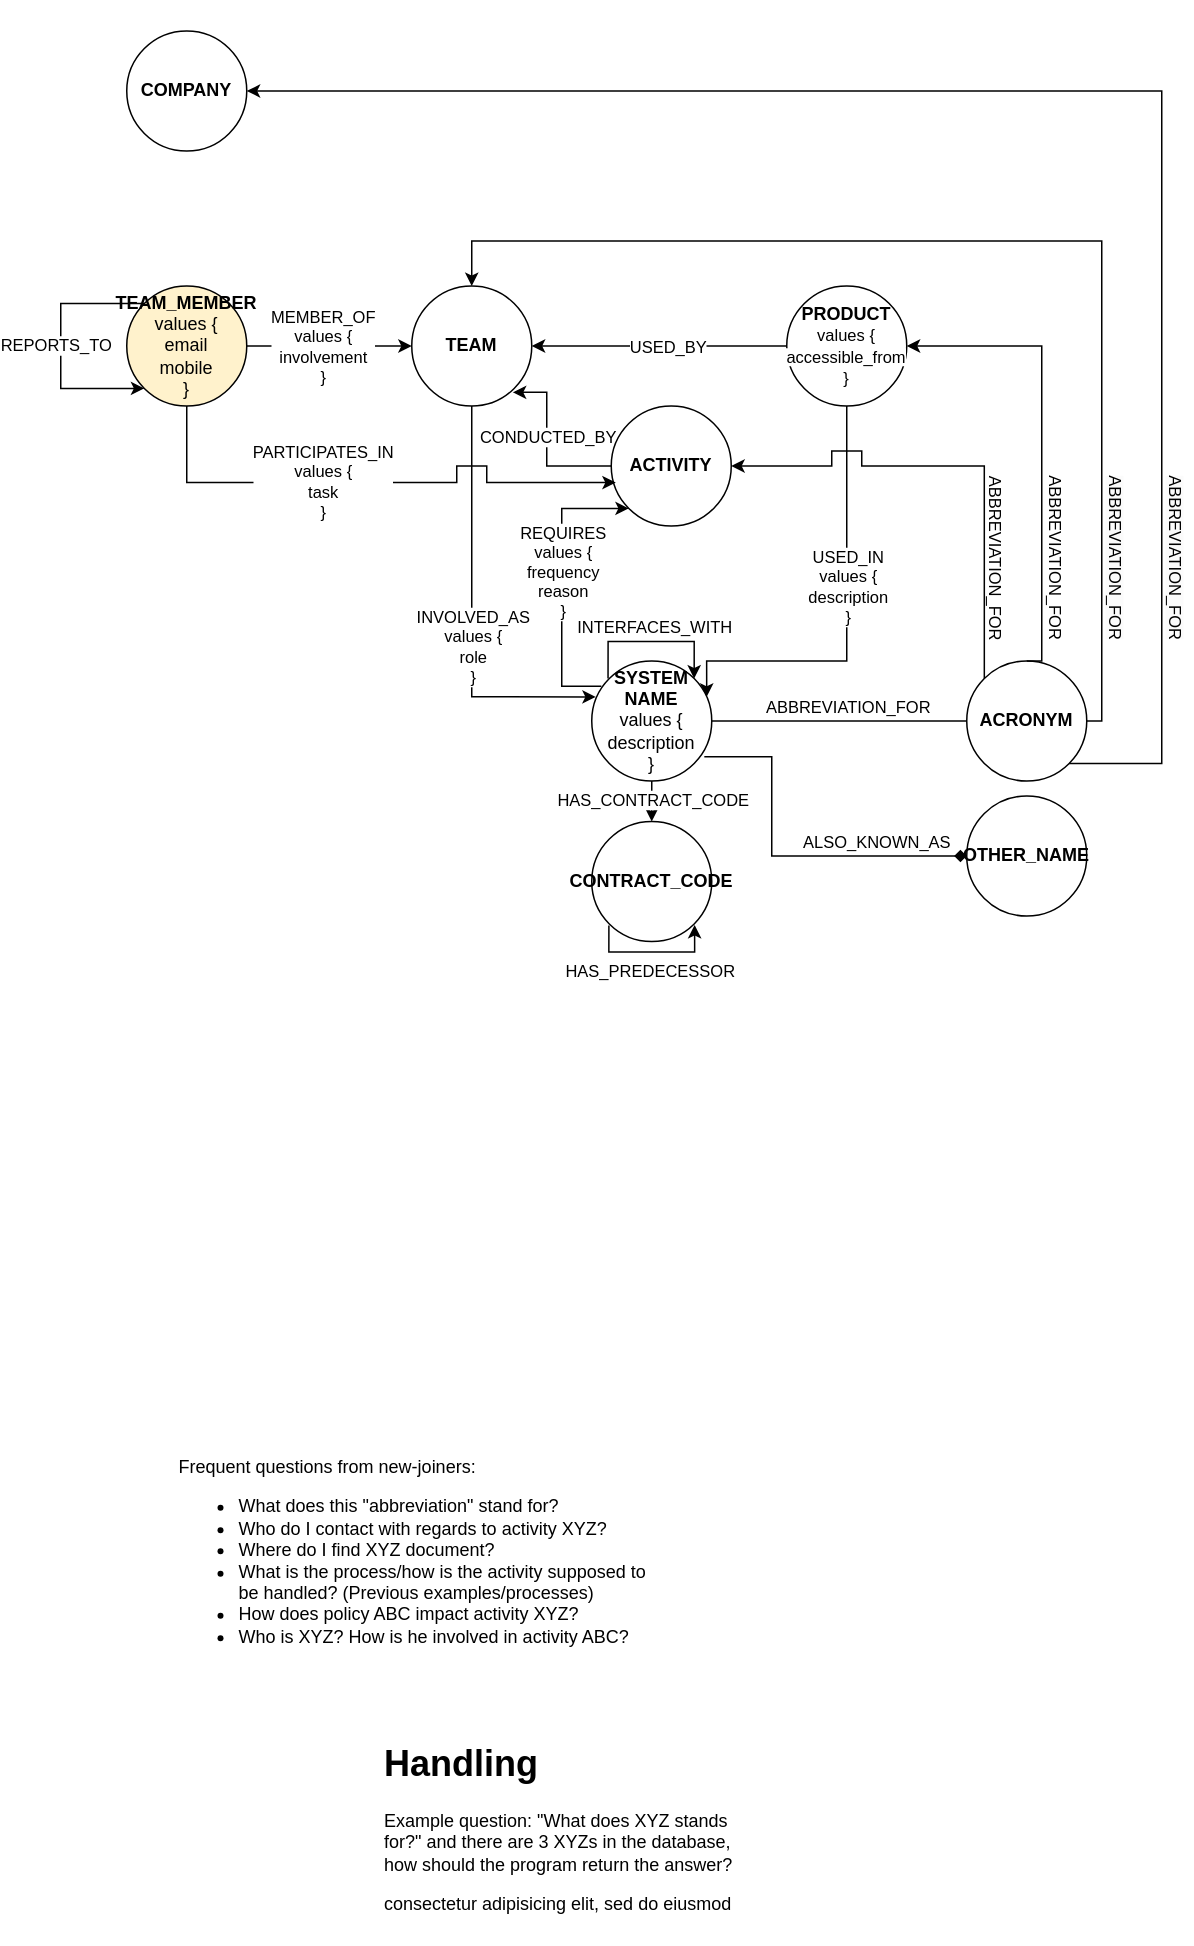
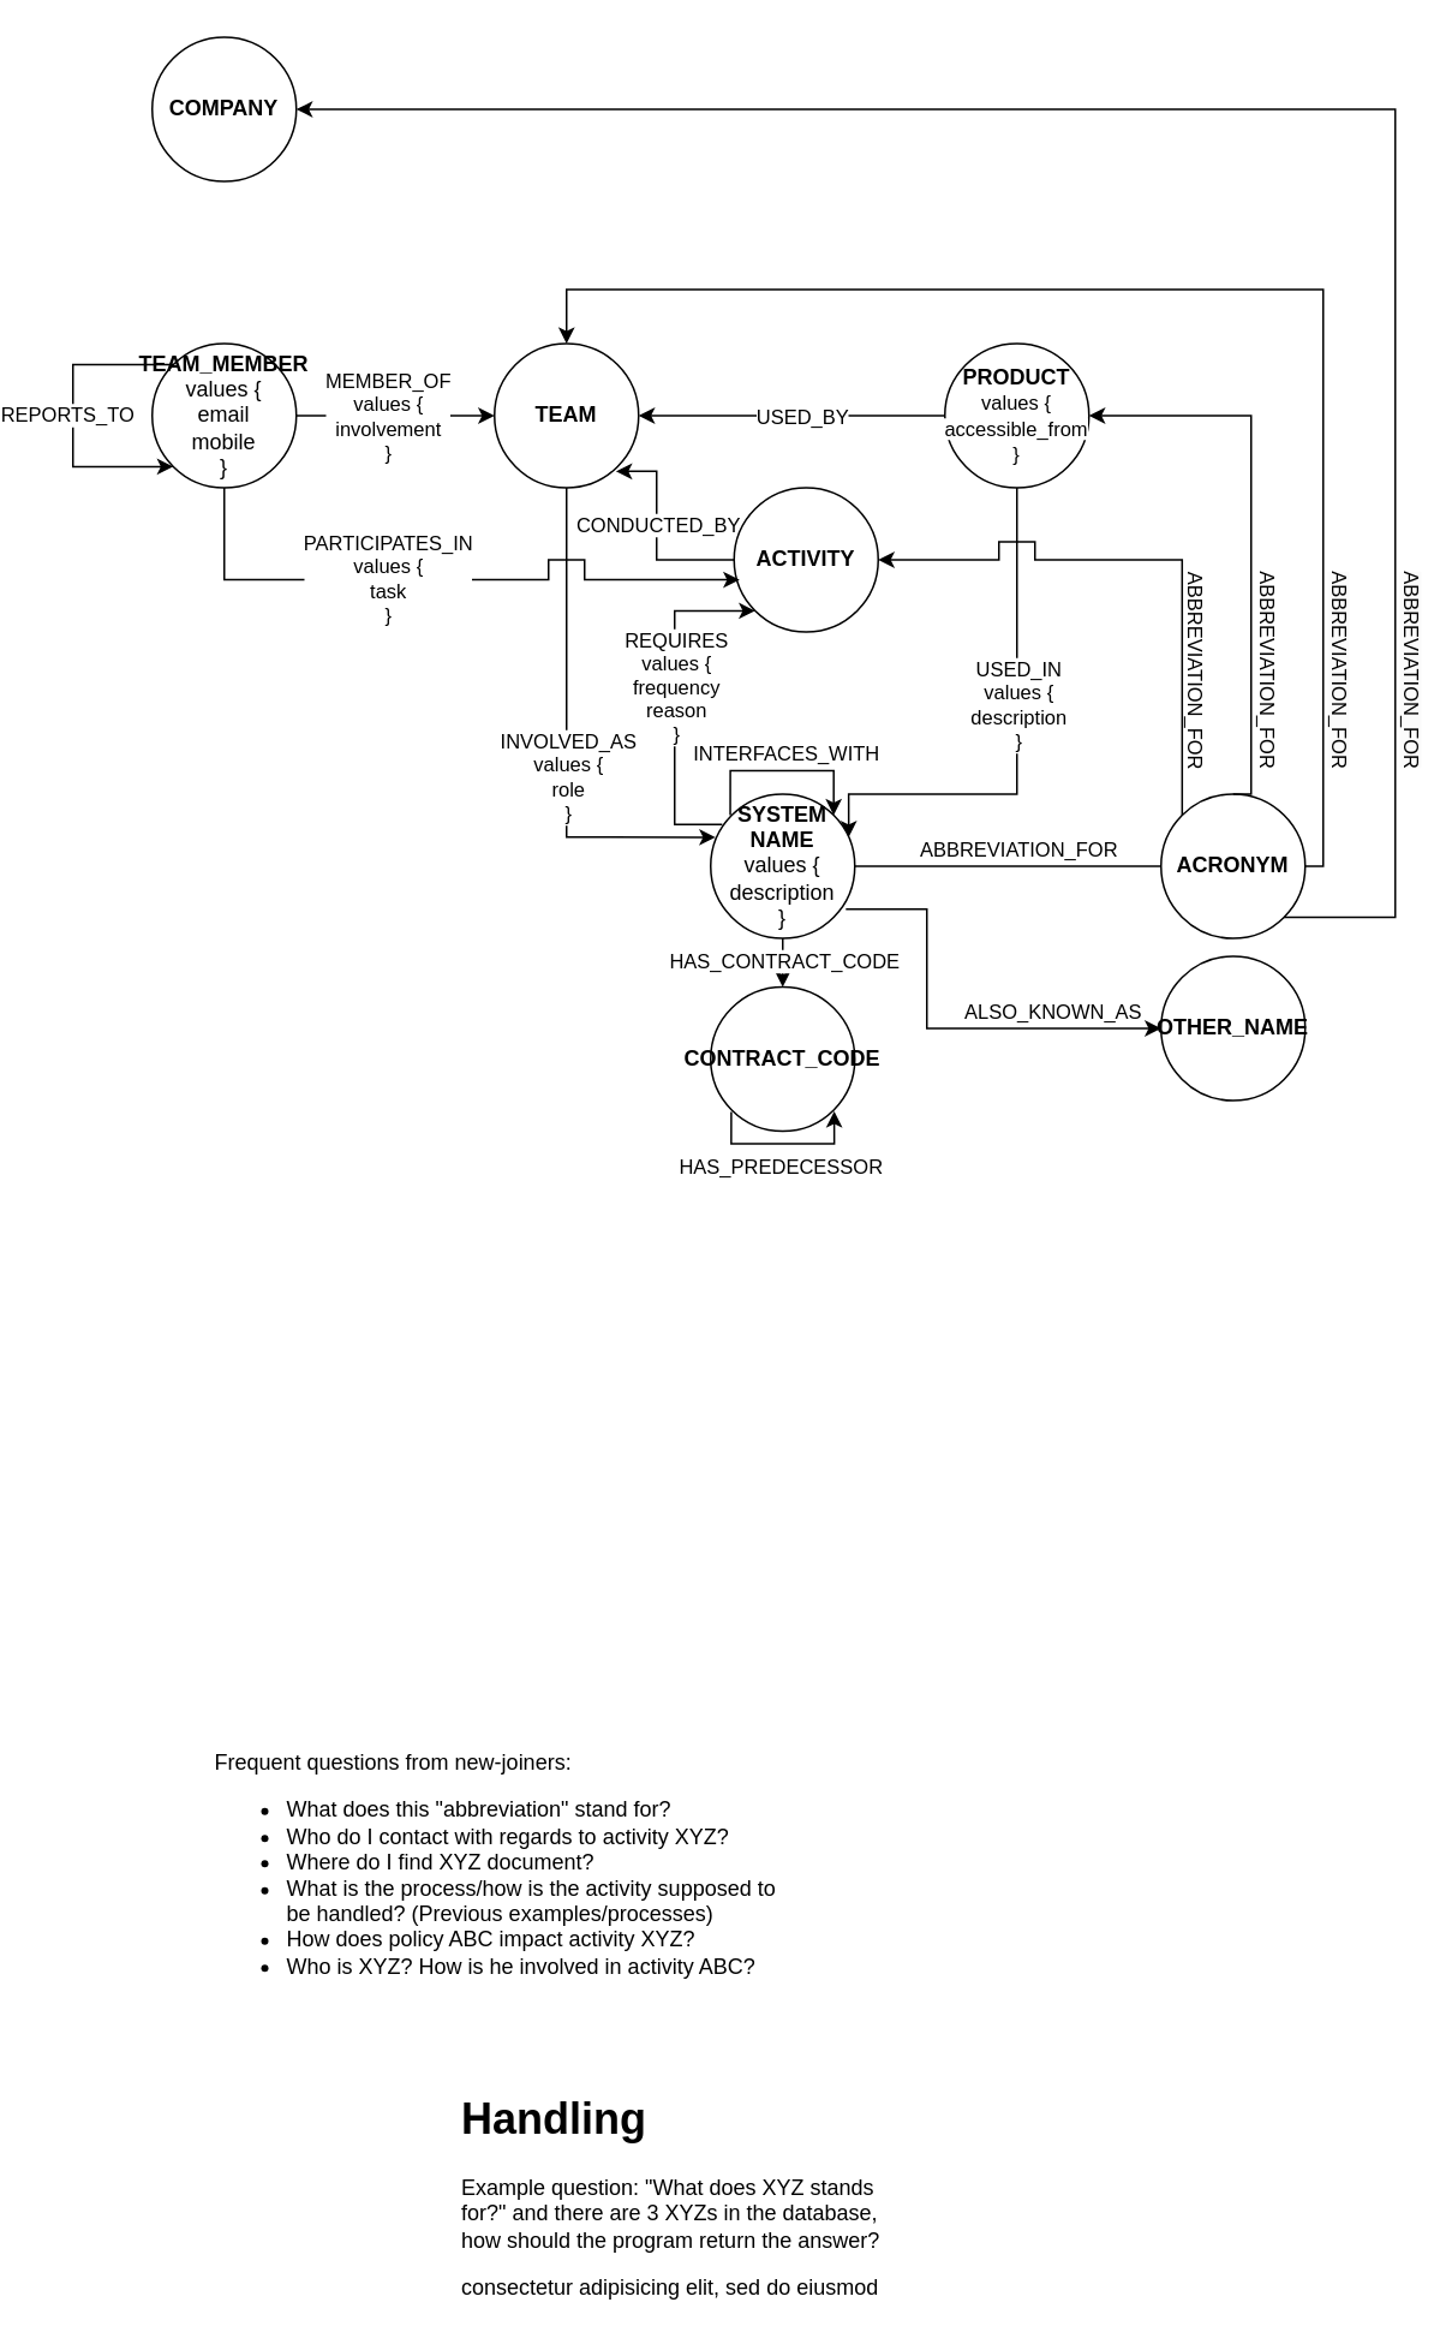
  <mxCell id="0" />
  <mxCell id="1" parent="0" />
  <mxCell id="2" style="edgeStyle=orthogonalEdgeStyle;rounded=0;orthogonalLoop=1;jettySize=auto;html=1;endArrow=none;" parent="1" source="7" target="6" edge="1"><mxGeometry relative="1" as="geometry" /></mxCell>
  <mxCell id="3" value="ABBREVIATION_FOR" style="edgeLabel;html=1;align=center;verticalAlign=middle;resizable=0;points=[];labelBackgroundColor=none;" parent="2" vertex="1" connectable="0"><mxGeometry x="-0.345" y="1" relative="1" as="geometry"><mxPoint x="-24" y="-11" as="offset" /></mxGeometry></mxCell>
  <mxCell id="4" style="edgeStyle=orthogonalEdgeStyle;rounded=0;orthogonalLoop=1;jettySize=auto;html=1;" parent="1" source="6" target="8" edge="1"><mxGeometry relative="1" as="geometry"><Array as="points"><mxPoint x="414" y="620" /><mxPoint x="414" y="620" /></Array></mxGeometry></mxCell>
  <mxCell id="5" value="HAS_CONTRACT_CODE" style="edgeLabel;html=1;align=center;verticalAlign=middle;resizable=0;points=[];labelBackgroundColor=default;" parent="4" vertex="1" connectable="0"><mxGeometry x="-0.565" y="3" relative="1" as="geometry"><mxPoint x="-3" y="6" as="offset" /></mxGeometry></mxCell>
  <mxCell id="6" value="&lt;b&gt;SYSTEM NAME&lt;/b&gt;&lt;br&gt;&lt;div&gt;values {&lt;/div&gt;&lt;div&gt;description&lt;/div&gt;&lt;div&gt;}&lt;/div&gt;" style="ellipse;whiteSpace=wrap;html=1;aspect=fixed;" parent="1" vertex="1"><mxGeometry x="374" y="440" width="80" height="80" as="geometry" /></mxCell>
  <mxCell id="7" value="&lt;b&gt;ACRONYM&lt;/b&gt;" style="ellipse;whiteSpace=wrap;html=1;aspect=fixed;" parent="1" vertex="1"><mxGeometry x="624" y="440" width="80" height="80" as="geometry" /></mxCell>
  <mxCell id="8" value="&lt;b&gt;CONTRACT_CODE&lt;/b&gt;" style="ellipse;whiteSpace=wrap;html=1;aspect=fixed;" parent="1" vertex="1"><mxGeometry x="374" y="547" width="80" height="80" as="geometry" /></mxCell>
  <mxCell id="9" value="&lt;b&gt;TEAM&lt;/b&gt;" style="ellipse;whiteSpace=wrap;html=1;aspect=fixed;" parent="1" vertex="1"><mxGeometry x="254" y="190" width="80" height="80" as="geometry" /></mxCell>
  <mxCell id="10" style="edgeStyle=orthogonalEdgeStyle;rounded=0;orthogonalLoop=1;jettySize=auto;html=1;entryX=0;entryY=0.5;entryDx=0;entryDy=0;" parent="1" source="12" target="9" edge="1"><mxGeometry relative="1" as="geometry" /></mxCell>
  <mxCell id="11" value="MEMBER_OF&lt;div&gt;values {&lt;/div&gt;&lt;div&gt;involvement&lt;/div&gt;&lt;div&gt;}&lt;/div&gt;" style="edgeLabel;html=1;align=center;verticalAlign=middle;resizable=0;points=[];labelBackgroundColor=default;" parent="10" vertex="1" connectable="0"><mxGeometry x="-0.206" y="-1" relative="1" as="geometry"><mxPoint x="6" y="-1" as="offset" /></mxGeometry></mxCell>
- <mxCell id="12" value="&lt;b&gt;TEAM_MEMBER&lt;/b&gt;&lt;div&gt;values {&lt;/div&gt;&lt;div&gt;email&lt;/div&gt;&lt;div&gt;mobile&lt;/div&gt;&lt;div&gt;}&lt;/div&gt;" style="ellipse;whiteSpace=wrap;html=1;aspect=fixed;fillColor=#fff2cc;" parent="1" vertex="1"><mxGeometry x="64" y="190" width="80" height="80" as="geometry" /></mxCell>
+ <mxCell id="12" value="&lt;b&gt;TEAM_MEMBER&lt;/b&gt;&lt;div&gt;values {&lt;/div&gt;&lt;div&gt;email&lt;/div&gt;&lt;div&gt;mobile&lt;/div&gt;&lt;div&gt;}&lt;/div&gt;" style="ellipse;whiteSpace=wrap;html=1;aspect=fixed;" parent="1" vertex="1"><mxGeometry x="64" y="190" width="80" height="80" as="geometry" /></mxCell>
  <mxCell id="13" value="&lt;b&gt;COMPANY&lt;/b&gt;" style="ellipse;whiteSpace=wrap;html=1;aspect=fixed;" parent="1" vertex="1"><mxGeometry x="64" y="20" width="80" height="80" as="geometry" /></mxCell>
  <mxCell id="14" style="edgeStyle=orthogonalEdgeStyle;rounded=0;orthogonalLoop=1;jettySize=auto;html=1;entryX=1;entryY=0.5;entryDx=0;entryDy=0;" parent="1" source="18" target="9" edge="1"><mxGeometry relative="1" as="geometry" /></mxCell>
  <mxCell id="15" value="USED_BY" style="edgeLabel;html=1;align=center;verticalAlign=middle;resizable=0;points=[];labelBackgroundColor=default;" parent="14" vertex="1" connectable="0"><mxGeometry x="-0.167" y="-2" relative="1" as="geometry"><mxPoint x="-9" y="2" as="offset" /></mxGeometry></mxCell>
  <mxCell id="16" style="edgeStyle=orthogonalEdgeStyle;rounded=0;orthogonalLoop=1;jettySize=auto;html=1;exitX=0.5;exitY=0;exitDx=0;exitDy=0;" parent="1" source="7" target="18" edge="1"><mxGeometry relative="1" as="geometry"><Array as="points"><mxPoint x="674" y="230" /></Array></mxGeometry></mxCell>
  <mxCell id="17" value="ABBREVIATION_FOR" style="edgeLabel;html=1;align=center;verticalAlign=middle;resizable=0;points=[];rotation=90;labelBackgroundColor=none;" parent="16" vertex="1" connectable="0"><mxGeometry x="0.404" y="-1" relative="1" as="geometry"><mxPoint x="9" y="138" as="offset" /></mxGeometry></mxCell>
  <mxCell id="18" value="&lt;b&gt;PRODUCT&lt;/b&gt;&lt;div&gt;&lt;span style=&quot;font-size: 11px; text-wrap: nowrap; background-color: rgb(255, 255, 255);&quot;&gt;values {&lt;/span&gt;&lt;/div&gt;&lt;div&gt;&lt;span style=&quot;font-size: 11px; text-wrap: nowrap; background-color: rgb(255, 255, 255);&quot;&gt;accessible_from&lt;/span&gt;&lt;/div&gt;&lt;div&gt;&lt;span style=&quot;font-size: 11px; text-wrap: nowrap; background-color: rgb(255, 255, 255);&quot;&gt;}&lt;/span&gt;&lt;/div&gt;" style="ellipse;whiteSpace=wrap;html=1;aspect=fixed;" parent="1" vertex="1"><mxGeometry x="504" y="190" width="80" height="80" as="geometry" /></mxCell>
  <mxCell id="19" style="edgeStyle=orthogonalEdgeStyle;rounded=0;orthogonalLoop=1;jettySize=auto;html=1;entryX=0.958;entryY=0.298;entryDx=0;entryDy=0;entryPerimeter=0;exitX=0.5;exitY=1;exitDx=0;exitDy=0;" parent="1" source="18" target="6" edge="1"><mxGeometry relative="1" as="geometry"><mxPoint x="534" y="380" as="sourcePoint" /><Array as="points"><mxPoint x="544" y="440" /><mxPoint x="451" y="440" /></Array></mxGeometry></mxCell>
  <mxCell id="20" value="USED_IN&lt;div&gt;values {&lt;/div&gt;&lt;div&gt;description&lt;/div&gt;&lt;div&gt;}&lt;/div&gt;" style="edgeLabel;html=1;align=center;verticalAlign=middle;resizable=0;points=[];labelBackgroundColor=default;" parent="19" vertex="1" connectable="0"><mxGeometry x="-0.715" relative="1" as="geometry"><mxPoint y="79" as="offset" /></mxGeometry></mxCell>
  <mxCell id="21" value="&lt;b&gt;OTHER_NAME&lt;/b&gt;" style="ellipse;whiteSpace=wrap;html=1;aspect=fixed;" parent="1" vertex="1"><mxGeometry x="624" y="530" width="80" height="80" as="geometry" /></mxCell>
- <mxCell id="22" style="edgeStyle=orthogonalEdgeStyle;rounded=0;orthogonalLoop=1;jettySize=auto;html=1;exitX=0.938;exitY=0.798;exitDx=0;exitDy=0;exitPerimeter=0;endArrow=diamond;" parent="1" source="6" target="21" edge="1"><mxGeometry relative="1" as="geometry"><Array as="points"><mxPoint x="494" y="504" /><mxPoint x="494" y="570" /></Array></mxGeometry></mxCell>
+ <mxCell id="22" style="edgeStyle=orthogonalEdgeStyle;rounded=0;orthogonalLoop=1;jettySize=auto;html=1;exitX=0.938;exitY=0.798;exitDx=0;exitDy=0;exitPerimeter=0;" parent="1" source="6" target="21" edge="1"><mxGeometry relative="1" as="geometry"><Array as="points"><mxPoint x="494" y="504" /><mxPoint x="494" y="570" /></Array></mxGeometry></mxCell>
  <mxCell id="23" value="ALSO_KNOWN_AS" style="edgeLabel;html=1;align=center;verticalAlign=middle;resizable=0;points=[];labelBackgroundColor=none;" parent="22" vertex="1" connectable="0"><mxGeometry x="0.471" relative="1" as="geometry"><mxPoint x="4" y="-10" as="offset" /></mxGeometry></mxCell>
  <mxCell id="24" style="edgeStyle=orthogonalEdgeStyle;rounded=0;orthogonalLoop=1;jettySize=auto;html=1;entryX=0.842;entryY=0.886;entryDx=0;entryDy=0;entryPerimeter=0;exitX=0;exitY=0.5;exitDx=0;exitDy=0;" parent="1" source="26" target="9" edge="1"><mxGeometry relative="1" as="geometry"><Array as="points"><mxPoint x="344" y="310" /><mxPoint x="344" y="261" /></Array></mxGeometry></mxCell>
  <mxCell id="25" value="CONDUCTED_BY" style="edgeLabel;html=1;align=center;verticalAlign=middle;resizable=0;points=[];labelBackgroundColor=default;" parent="24" vertex="1" connectable="0"><mxGeometry x="-0.55" y="2" relative="1" as="geometry"><mxPoint x="-17" y="-22" as="offset" /></mxGeometry></mxCell>
  <mxCell id="26" value="&lt;b&gt;ACTIVITY&lt;/b&gt;" style="ellipse;whiteSpace=wrap;html=1;aspect=fixed;" parent="1" vertex="1"><mxGeometry x="387" y="270" width="80" height="80" as="geometry" /></mxCell>
  <mxCell id="27" style="edgeStyle=orthogonalEdgeStyle;rounded=0;orthogonalLoop=1;jettySize=auto;html=1;exitX=0.08;exitY=0.21;exitDx=0;exitDy=0;exitPerimeter=0;entryX=0;entryY=1;entryDx=0;entryDy=0;" parent="1" source="6" target="26" edge="1"><mxGeometry relative="1" as="geometry"><Array as="points"><mxPoint x="354" y="457" /><mxPoint x="354" y="338" /><mxPoint x="399" y="338" /></Array></mxGeometry></mxCell>
  <mxCell id="28" value="REQUIRES&lt;div&gt;values {&lt;/div&gt;&lt;div&gt;frequency&lt;/div&gt;&lt;div&gt;reason&lt;/div&gt;&lt;div&gt;}&lt;/div&gt;" style="edgeLabel;html=1;align=center;verticalAlign=middle;resizable=0;points=[];labelBackgroundColor=default;" parent="27" vertex="1" connectable="0"><mxGeometry x="0.465" y="-1" relative="1" as="geometry"><mxPoint x="-1" y="36" as="offset" /></mxGeometry></mxCell>
  <mxCell id="29" style="edgeStyle=orthogonalEdgeStyle;rounded=0;orthogonalLoop=1;jettySize=auto;html=1;exitX=0;exitY=0;exitDx=0;exitDy=0;entryX=1;entryY=0.5;entryDx=0;entryDy=0;" parent="1" source="7" target="26" edge="1"><mxGeometry relative="1" as="geometry"><Array as="points"><mxPoint x="636" y="310" /><mxPoint x="554" y="310" /><mxPoint x="554" y="300" /><mxPoint x="534" y="300" /><mxPoint x="534" y="310" /></Array><mxPoint x="674" y="450" as="sourcePoint" /><mxPoint x="594" y="240" as="targetPoint" /></mxGeometry></mxCell>
  <mxCell id="30" value="ABBREVIATION_FOR" style="edgeLabel;html=1;align=center;verticalAlign=middle;resizable=0;points=[];rotation=90;labelBackgroundColor=none;" parent="29" vertex="1" connectable="0"><mxGeometry x="0.404" y="-1" relative="1" as="geometry"><mxPoint x="89" y="69" as="offset" /></mxGeometry></mxCell>
  <mxCell id="31" value="" style="endArrow=classic;html=1;rounded=0;exitX=0;exitY=0;exitDx=0;exitDy=0;strokeColor=default;edgeStyle=orthogonalEdgeStyle;entryX=1;entryY=0;entryDx=0;entryDy=0;" parent="1" target="6" edge="1"><mxGeometry width="50" height="50" relative="1" as="geometry"><mxPoint x="384.856" y="451.716" as="sourcePoint" /><mxPoint x="444" y="430" as="targetPoint" /><Array as="points"><mxPoint x="385" y="427" /><mxPoint x="442" y="427" /></Array></mxGeometry></mxCell>
  <mxCell id="32" value="INTERFACES_WITH" style="edgeLabel;html=1;align=center;verticalAlign=middle;resizable=0;points=[];labelBackgroundColor=none;" parent="31" vertex="1" connectable="0"><mxGeometry x="-0.049" y="-1" relative="1" as="geometry"><mxPoint x="4" y="-11" as="offset" /></mxGeometry></mxCell>
  <mxCell id="33" style="edgeStyle=orthogonalEdgeStyle;rounded=0;orthogonalLoop=1;jettySize=auto;html=1;entryX=0.034;entryY=0.299;entryDx=0;entryDy=0;entryPerimeter=0;exitX=0.5;exitY=1;exitDx=0;exitDy=0;" parent="1" source="9" target="6" edge="1"><mxGeometry relative="1" as="geometry"><mxPoint x="284" y="380" as="sourcePoint" /><Array as="points"><mxPoint x="294" y="464" /></Array></mxGeometry></mxCell>
  <mxCell id="34" value="INVOLVED_AS&lt;div&gt;values {&lt;/div&gt;&lt;div&gt;role&lt;/div&gt;&lt;div&gt;}&lt;/div&gt;" style="edgeLabel;html=1;align=center;verticalAlign=middle;resizable=0;points=[];labelBackgroundColor=default;" parent="33" vertex="1" connectable="0"><mxGeometry x="-0.629" y="-1" relative="1" as="geometry"><mxPoint x="1" y="109" as="offset" /></mxGeometry></mxCell>
  <mxCell id="35" style="edgeStyle=orthogonalEdgeStyle;rounded=0;orthogonalLoop=1;jettySize=auto;html=1;entryX=0.038;entryY=0.638;entryDx=0;entryDy=0;entryPerimeter=0;" parent="1" source="12" target="26" edge="1"><mxGeometry relative="1" as="geometry"><Array as="points"><mxPoint x="104" y="321" /><mxPoint x="284" y="321" /><mxPoint x="284" y="310" /><mxPoint x="304" y="310" /><mxPoint x="304" y="321" /></Array></mxGeometry></mxCell>
  <mxCell id="36" value="PARTICIPATES_IN&lt;div&gt;values {&lt;/div&gt;&lt;div&gt;task&lt;/div&gt;&lt;div&gt;}&lt;/div&gt;" style="edgeLabel;html=1;align=center;verticalAlign=middle;resizable=0;points=[];" parent="35" vertex="1" connectable="0"><mxGeometry x="-0.287" y="1" relative="1" as="geometry"><mxPoint x="13" as="offset" /></mxGeometry></mxCell>
  <mxCell id="37" style="edgeStyle=orthogonalEdgeStyle;rounded=0;orthogonalLoop=1;jettySize=auto;html=1;exitX=1;exitY=0.5;exitDx=0;exitDy=0;entryX=0.5;entryY=0;entryDx=0;entryDy=0;" parent="1" source="7" target="9" edge="1"><mxGeometry relative="1" as="geometry"><Array as="points"><mxPoint x="714" y="480" /><mxPoint x="714" y="160" /><mxPoint x="294" y="160" /></Array><mxPoint x="674" y="450" as="sourcePoint" /><mxPoint x="594" y="240" as="targetPoint" /></mxGeometry></mxCell>
  <mxCell id="38" value="&lt;span style=&quot;background-color: rgb(251, 251, 251);&quot;&gt;ABBREVIATION_FOR&lt;/span&gt;" style="edgeLabel;html=1;align=center;verticalAlign=middle;resizable=0;points=[];rotation=90;" parent="37" vertex="1" connectable="0"><mxGeometry x="-0.648" relative="1" as="geometry"><mxPoint x="10" y="17" as="offset" /></mxGeometry></mxCell>
  <mxCell id="39" style="edgeStyle=orthogonalEdgeStyle;rounded=0;orthogonalLoop=1;jettySize=auto;html=1;exitX=1;exitY=1;exitDx=0;exitDy=0;entryX=1;entryY=0.5;entryDx=0;entryDy=0;" parent="1" source="7" target="13" edge="1"><mxGeometry relative="1" as="geometry"><Array as="points"><mxPoint x="754" y="508" /><mxPoint x="754" y="60" /></Array><mxPoint x="714" y="490" as="sourcePoint" /><mxPoint x="304" y="200" as="targetPoint" /></mxGeometry></mxCell>
  <mxCell id="40" value="&lt;span style=&quot;background-color: rgb(251, 251, 251);&quot;&gt;ABBREVIATION_FOR&lt;/span&gt;" style="edgeLabel;html=1;align=center;verticalAlign=middle;resizable=0;points=[];rotation=90;" parent="39" vertex="1" connectable="0"><mxGeometry x="-0.648" relative="1" as="geometry"><mxPoint x="10" y="-3" as="offset" /></mxGeometry></mxCell>
  <mxCell id="41" value="" style="endArrow=classic;html=1;rounded=0;exitX=0;exitY=0;exitDx=0;exitDy=0;strokeColor=default;edgeStyle=orthogonalEdgeStyle;entryX=1;entryY=0;entryDx=0;entryDy=0;" parent="1" edge="1"><mxGeometry width="50" height="50" relative="1" as="geometry"><mxPoint x="385.426" y="616.284" as="sourcePoint" /><mxPoint x="442.57" y="616" as="targetPoint" /><Array as="points"><mxPoint x="385" y="634" /><mxPoint x="443" y="634" /></Array></mxGeometry></mxCell>
  <mxCell id="42" value="&lt;span style=&quot;background-color: rgb(255, 255, 255);&quot;&gt;HAS_PREDECESSOR&lt;/span&gt;" style="edgeLabel;html=1;align=center;verticalAlign=middle;resizable=0;points=[];labelBackgroundColor=none;" parent="41" vertex="1" connectable="0"><mxGeometry x="-0.049" y="-1" relative="1" as="geometry"><mxPoint x="1" y="11" as="offset" /></mxGeometry></mxCell>
  <mxCell id="43" value="Frequent questions from new-joiners:&lt;div&gt;&lt;ul&gt;&lt;li&gt;What does this &quot;abbreviation&quot; stand for?&lt;/li&gt;&lt;li&gt;Who do I contact with regards to activity XYZ?&lt;/li&gt;&lt;li&gt;Where do I find XYZ document?&lt;/li&gt;&lt;li&gt;What is the process/how is the activity supposed to be handled? (Previous examples/processes)&lt;/li&gt;&lt;li&gt;How does policy ABC impact activity XYZ?&lt;/li&gt;&lt;li&gt;Who is XYZ? How is he involved in activity ABC?&lt;/li&gt;&lt;/ul&gt;&lt;/div&gt;" style="text;html=1;align=left;verticalAlign=middle;whiteSpace=wrap;rounded=0;" parent="1" vertex="1"><mxGeometry x="97" y="1025" width="326" height="30" as="geometry" /></mxCell>
  <mxCell id="44" style="edgeStyle=orthogonalEdgeStyle;rounded=0;orthogonalLoop=1;jettySize=auto;html=1;entryX=0;entryY=1;entryDx=0;entryDy=0;exitX=0;exitY=0;exitDx=0;exitDy=0;" parent="1" source="12" target="12" edge="1"><mxGeometry relative="1" as="geometry"><mxPoint x="-100" y="314" as="sourcePoint" /><mxPoint x="186" y="365" as="targetPoint" /><Array as="points"><mxPoint x="20" y="202" /><mxPoint x="20" y="258" /></Array></mxGeometry></mxCell>
  <mxCell id="45" value="REPORTS_TO" style="edgeLabel;html=1;align=center;verticalAlign=middle;resizable=0;points=[];" parent="44" vertex="1" connectable="0"><mxGeometry x="-0.287" y="1" relative="1" as="geometry"><mxPoint x="-5" y="24" as="offset" /></mxGeometry></mxCell>
  <mxCell id="46" value="&lt;h1 style=&quot;margin-top: 0px;&quot;&gt;Handling&lt;/h1&gt;&lt;p&gt;Example question: &quot;What does XYZ stands for?&quot; and there are 3 XYZs in the database, how should the program return the answer?&lt;/p&gt;&lt;p&gt;consectetur adipisicing elit, sed do eiusmod tempor incididunt ut labore et dolore magna aliqua.&lt;/p&gt;" style="text;html=1;whiteSpace=wrap;overflow=hidden;rounded=0;" vertex="1" parent="1"><mxGeometry x="234" y="1155" width="257" height="120" as="geometry" /></mxCell>
